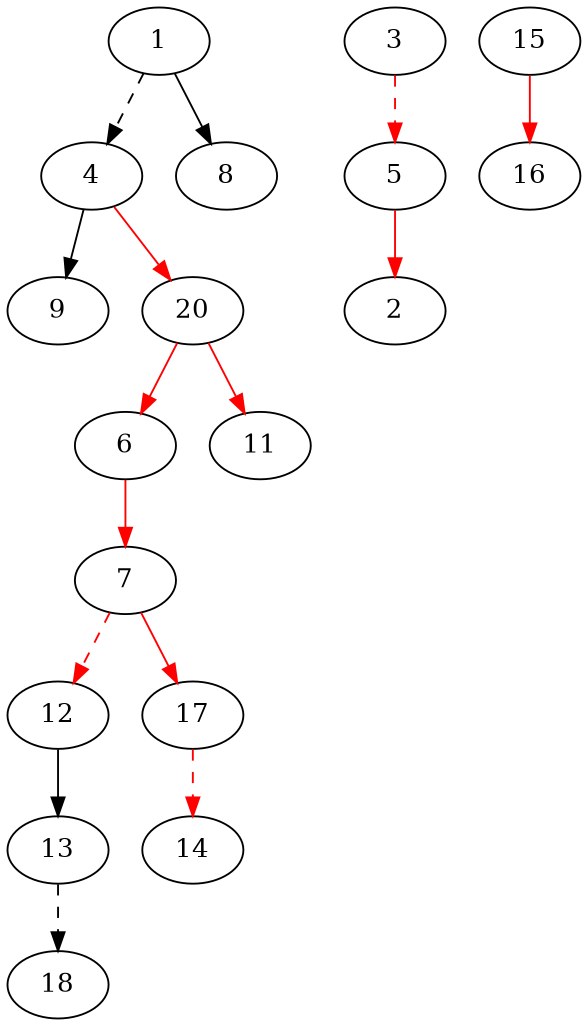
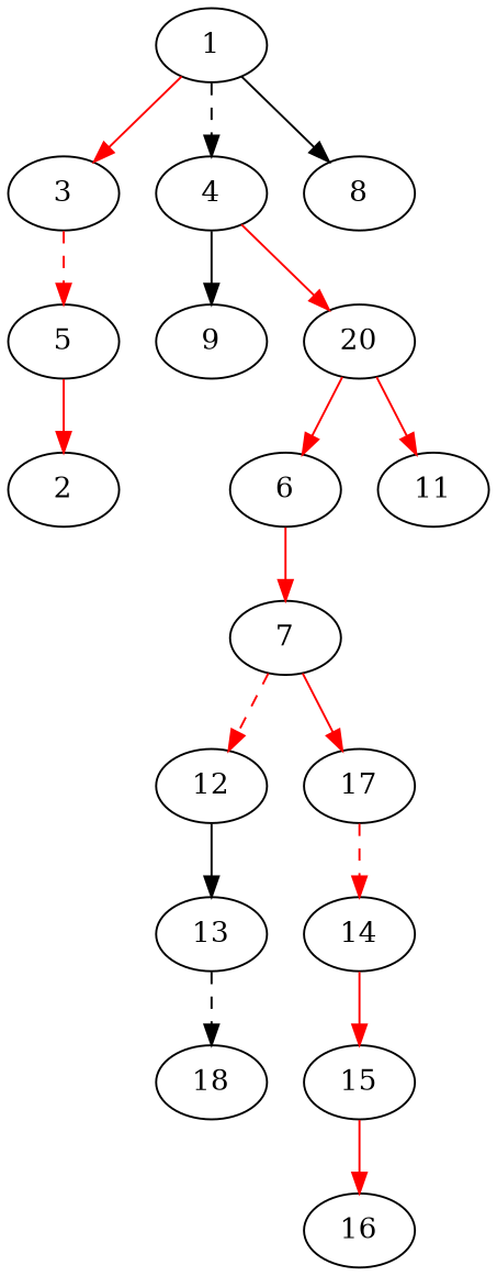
  digraph {
    edge [color=red style=solid weight=null]
    1
    3
    4
    8
    5
    9
    n7 [label=20]
    2
    6
    11
    7
    12
    17
    13
    14
    18
    15
    16
+   1 -> 3
    1 -> 4 [color=black style=dashed]
    1 -> 8 [color=black]
    3 -> 5 [style=dashed]
    4 -> 9 [color=black]
    4 -> n7
    5 -> 2
    n7 -> 6
    n7 -> 11
    6 -> 7
    7 -> 12 [style=dashed]
    7 -> 17
    12 -> 13 [color=black]
    17 -> 14 [style=dashed]
    13 -> 18 [color=black style=dashed]
+   14 -> 15
    15 -> 16
  }
